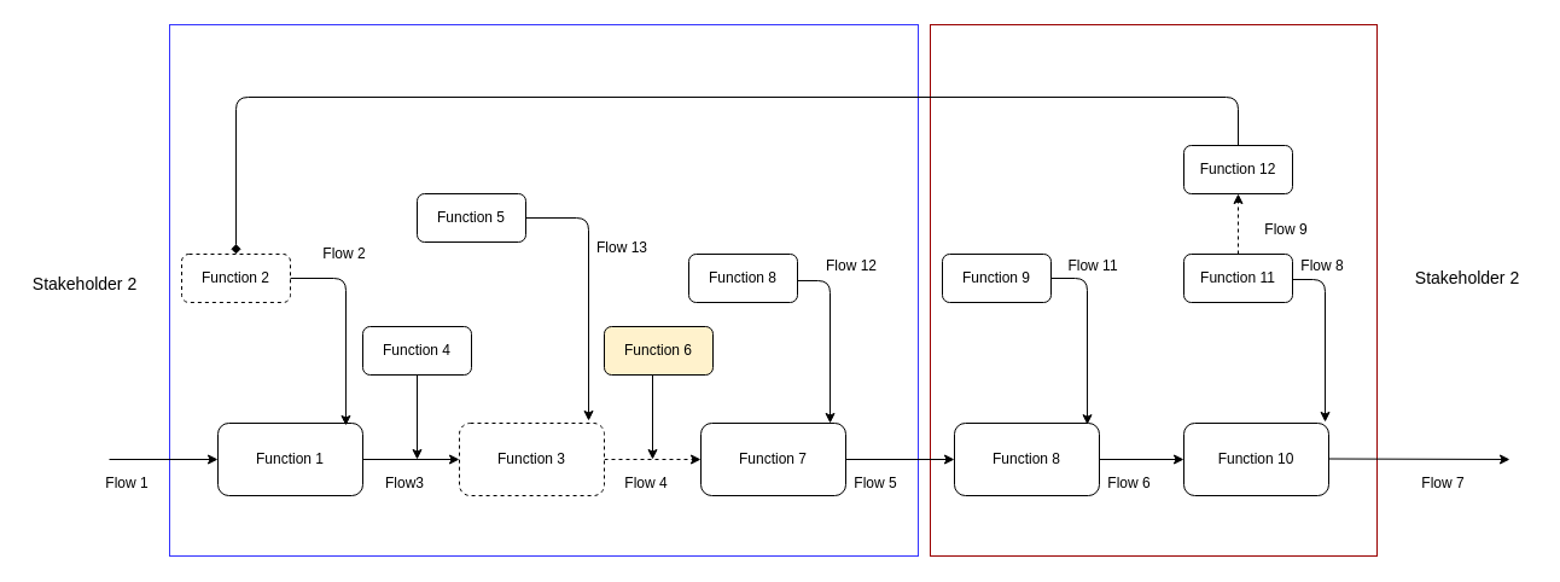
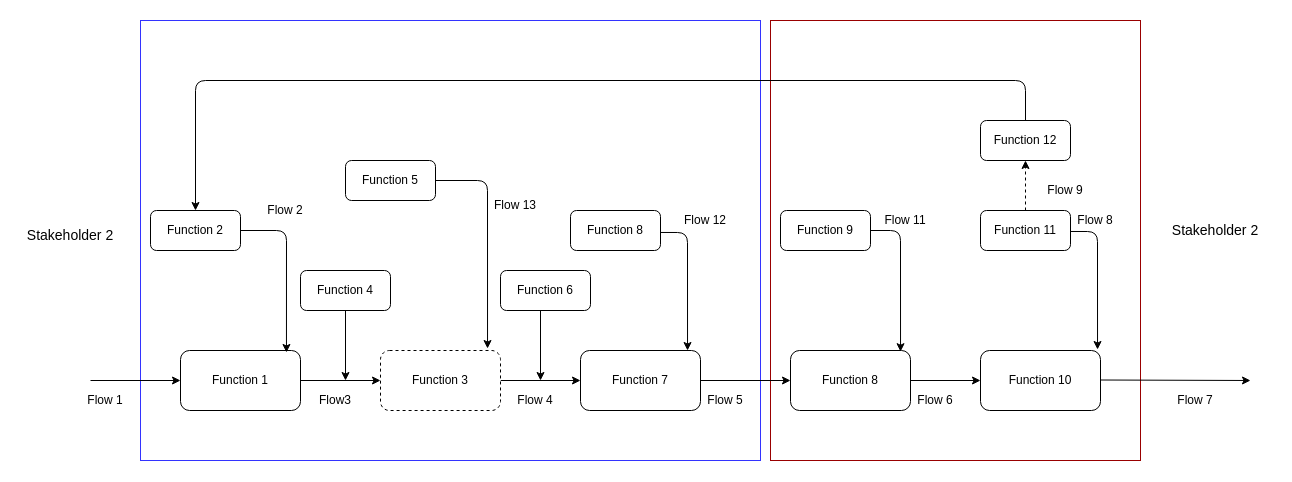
  <mxCell id="0" />
  <mxCell id="1" parent="0" />
  <mxCell id="2" value="" style="rounded=0;whiteSpace=wrap;html=1;shadow=0;strokeColor=#990000;" parent="1" vertex="1"><mxGeometry x="770" y="20" width="370" height="440" as="geometry" /></mxCell>
  <mxCell id="3" value="" style="rounded=0;whiteSpace=wrap;html=1;shadow=0;strokeColor=#3333FF;" parent="1" vertex="1"><mxGeometry x="140" y="20" width="620" height="440" as="geometry" /></mxCell>
  <mxCell id="4" value="" style="edgeStyle=orthogonalEdgeStyle;rounded=0;orthogonalLoop=1;jettySize=auto;html=1;" parent="1" source="5" target="7" edge="1"><mxGeometry relative="1" as="geometry" /></mxCell>
  <mxCell id="5" value="Function 1" style="rounded=1;whiteSpace=wrap;html=1;" parent="1" vertex="1"><mxGeometry x="180" y="350" width="120" height="60" as="geometry" /></mxCell>
- <mxCell id="6" value="" style="edgeStyle=orthogonalEdgeStyle;rounded=0;orthogonalLoop=1;jettySize=auto;html=1;dashed=1;" parent="1" source="7" target="9" edge="1"><mxGeometry relative="1" as="geometry" /></mxCell>
+ <mxCell id="6" value="" style="edgeStyle=orthogonalEdgeStyle;rounded=0;orthogonalLoop=1;jettySize=auto;html=1;" parent="1" source="7" target="9" edge="1"><mxGeometry relative="1" as="geometry" /></mxCell>
  <mxCell id="7" value="Function 3" style="whiteSpace=wrap;html=1;rounded=1;dashed=1;" parent="1" vertex="1"><mxGeometry x="380" y="350" width="120" height="60" as="geometry" /></mxCell>
  <mxCell id="8" value="" style="edgeStyle=orthogonalEdgeStyle;rounded=0;orthogonalLoop=1;jettySize=auto;html=1;" parent="1" source="9" target="11" edge="1"><mxGeometry relative="1" as="geometry" /></mxCell>
  <mxCell id="9" value="Function 7" style="whiteSpace=wrap;html=1;rounded=1;" parent="1" vertex="1"><mxGeometry x="580" y="350" width="120" height="60" as="geometry" /></mxCell>
  <mxCell id="10" value="" style="edgeStyle=orthogonalEdgeStyle;rounded=0;orthogonalLoop=1;jettySize=auto;html=1;" parent="1" source="11" target="12" edge="1"><mxGeometry relative="1" as="geometry" /></mxCell>
  <mxCell id="11" value="Function 8" style="whiteSpace=wrap;html=1;rounded=1;" parent="1" vertex="1"><mxGeometry x="790" y="350" width="120" height="60" as="geometry" /></mxCell>
  <mxCell id="12" value="Function 10" style="whiteSpace=wrap;html=1;rounded=1;" parent="1" vertex="1"><mxGeometry x="980" y="350" width="120" height="60" as="geometry" /></mxCell>
  <mxCell id="13" value="" style="endArrow=classic;html=1;" parent="1" target="5" edge="1"><mxGeometry width="50" height="50" relative="1" as="geometry"><mxPoint x="90" y="380" as="sourcePoint" /><mxPoint x="530" y="350" as="targetPoint" /></mxGeometry></mxCell>
  <mxCell id="14" value="Flow3" style="text;html=1;strokeColor=none;fillColor=none;align=center;verticalAlign=middle;whiteSpace=wrap;rounded=0;" parent="1" vertex="1"><mxGeometry x="310" y="390" width="50" height="20" as="geometry" /></mxCell>
- <mxCell id="15" value="Function 2" style="rounded=1;whiteSpace=wrap;html=1;dashed=1;" parent="1" vertex="1"><mxGeometry x="150" y="210" width="90" height="40" as="geometry" /></mxCell>
+ <mxCell id="15" value="Function 2" style="rounded=1;whiteSpace=wrap;html=1;" parent="1" vertex="1"><mxGeometry x="150" y="210" width="90" height="40" as="geometry" /></mxCell>
  <mxCell id="16" value="" style="edgeStyle=segmentEdgeStyle;endArrow=classic;html=1;exitX=1;exitY=0.5;exitDx=0;exitDy=0;entryX=0.883;entryY=0.033;entryDx=0;entryDy=0;entryPerimeter=0;" parent="1" source="15" target="5" edge="1"><mxGeometry width="50" height="50" relative="1" as="geometry"><mxPoint x="480" y="400" as="sourcePoint" /><mxPoint x="530" y="350" as="targetPoint" /></mxGeometry></mxCell>
  <mxCell id="17" value="Function 4" style="rounded=1;whiteSpace=wrap;html=1;" parent="1" vertex="1"><mxGeometry x="300" y="270" width="90" height="40" as="geometry" /></mxCell>
  <mxCell id="18" value="" style="endArrow=classic;html=1;exitX=0.5;exitY=1;exitDx=0;exitDy=0;" parent="1" source="17" edge="1"><mxGeometry width="50" height="50" relative="1" as="geometry"><mxPoint x="480" y="400" as="sourcePoint" /><mxPoint x="345" y="380" as="targetPoint" /></mxGeometry></mxCell>
  <mxCell id="19" value="Flow 2" style="text;html=1;strokeColor=none;fillColor=none;align=center;verticalAlign=middle;whiteSpace=wrap;rounded=0;" parent="1" vertex="1"><mxGeometry x="240" y="200" width="90" height="20" as="geometry" /></mxCell>
  <mxCell id="20" value="Function 5" style="rounded=1;whiteSpace=wrap;html=1;" parent="1" vertex="1"><mxGeometry x="345" y="160" width="90" height="40" as="geometry" /></mxCell>
  <mxCell id="21" value="" style="edgeStyle=segmentEdgeStyle;endArrow=classic;html=1;exitX=1;exitY=0.5;exitDx=0;exitDy=0;entryX=0.892;entryY=-0.033;entryDx=0;entryDy=0;entryPerimeter=0;" parent="1" source="20" target="7" edge="1"><mxGeometry width="50" height="50" relative="1" as="geometry"><mxPoint x="460" y="220" as="sourcePoint" /><mxPoint x="505.96" y="341.98" as="targetPoint" /></mxGeometry></mxCell>
- <mxCell id="22" value="Function 6" style="rounded=1;whiteSpace=wrap;html=1;fillColor=#fff2cc;" parent="1" vertex="1"><mxGeometry x="500" y="270" width="90" height="40" as="geometry" /></mxCell>
+ <mxCell id="22" value="Function 6" style="rounded=1;whiteSpace=wrap;html=1;" parent="1" vertex="1"><mxGeometry x="500" y="270" width="90" height="40" as="geometry" /></mxCell>
  <mxCell id="23" value="" style="endArrow=classic;html=1;exitX=0.5;exitY=1;exitDx=0;exitDy=0;" parent="1" edge="1"><mxGeometry width="50" height="50" relative="1" as="geometry"><mxPoint x="540" y="310" as="sourcePoint" /><mxPoint x="540" y="380" as="targetPoint" /></mxGeometry></mxCell>
  <mxCell id="24" value="Flow 4" style="text;html=1;strokeColor=none;fillColor=none;align=center;verticalAlign=middle;whiteSpace=wrap;rounded=0;" parent="1" vertex="1"><mxGeometry x="510" y="390" width="50" height="20" as="geometry" /></mxCell>
  <mxCell id="25" value="Flow 5" style="text;html=1;strokeColor=none;fillColor=none;align=center;verticalAlign=middle;whiteSpace=wrap;rounded=0;" parent="1" vertex="1"><mxGeometry x="700" y="390" width="50" height="20" as="geometry" /></mxCell>
  <mxCell id="26" value="Function 8" style="rounded=1;whiteSpace=wrap;html=1;" parent="1" vertex="1"><mxGeometry x="570" y="210" width="90" height="40" as="geometry" /></mxCell>
  <mxCell id="27" value="" style="edgeStyle=segmentEdgeStyle;endArrow=classic;html=1;exitX=1;exitY=0.5;exitDx=0;exitDy=0;entryX=0.892;entryY=-0.033;entryDx=0;entryDy=0;entryPerimeter=0;" parent="1" edge="1"><mxGeometry width="50" height="50" relative="1" as="geometry"><mxPoint x="660" y="231.98" as="sourcePoint" /><mxPoint x="687.04" y="350" as="targetPoint" /></mxGeometry></mxCell>
  <mxCell id="28" value="Flow 12" style="text;html=1;strokeColor=none;fillColor=none;align=center;verticalAlign=middle;whiteSpace=wrap;rounded=0;" parent="1" vertex="1"><mxGeometry x="660" y="210" width="90" height="20" as="geometry" /></mxCell>
  <mxCell id="29" value="Flow 6" style="text;html=1;strokeColor=none;fillColor=none;align=center;verticalAlign=middle;whiteSpace=wrap;rounded=0;" parent="1" vertex="1"><mxGeometry x="910" y="390" width="50" height="20" as="geometry" /></mxCell>
  <mxCell id="30" value="Flow 1" style="text;html=1;strokeColor=none;fillColor=none;align=center;verticalAlign=middle;whiteSpace=wrap;rounded=0;" parent="1" vertex="1"><mxGeometry x="80" y="390" width="50" height="20" as="geometry" /></mxCell>
  <mxCell id="31" value="Function 9" style="rounded=1;whiteSpace=wrap;html=1;" parent="1" vertex="1"><mxGeometry x="780" y="210" width="90" height="40" as="geometry" /></mxCell>
  <mxCell id="32" value="" style="edgeStyle=segmentEdgeStyle;endArrow=classic;html=1;exitX=1;exitY=0.5;exitDx=0;exitDy=0;entryX=0.917;entryY=0.02;entryDx=0;entryDy=0;entryPerimeter=0;" parent="1" source="31" target="11" edge="1"><mxGeometry width="50" height="50" relative="1" as="geometry"><mxPoint x="885" y="210" as="sourcePoint" /><mxPoint x="887.04" y="348.02" as="targetPoint" /><Array as="points"><mxPoint x="900" y="230" /></Array></mxGeometry></mxCell>
  <mxCell id="33" value="Function 11" style="rounded=1;whiteSpace=wrap;html=1;" parent="1" vertex="1"><mxGeometry x="980" y="210" width="90" height="40" as="geometry" /></mxCell>
  <mxCell id="34" value="" style="edgeStyle=segmentEdgeStyle;endArrow=classic;html=1;exitX=1;exitY=0.5;exitDx=0;exitDy=0;entryX=0.892;entryY=-0.033;entryDx=0;entryDy=0;entryPerimeter=0;" parent="1" edge="1"><mxGeometry width="50" height="50" relative="1" as="geometry"><mxPoint x="1070" y="230.99" as="sourcePoint" /><mxPoint x="1097.04" y="349.01" as="targetPoint" /></mxGeometry></mxCell>
  <mxCell id="35" value="Flow 8" style="text;html=1;strokeColor=none;fillColor=none;align=center;verticalAlign=middle;whiteSpace=wrap;rounded=0;" parent="1" vertex="1"><mxGeometry x="1050" y="210" width="90" height="20" as="geometry" /></mxCell>
  <mxCell id="36" value="" style="endArrow=classic;html=1;" parent="1" edge="1"><mxGeometry width="50" height="50" relative="1" as="geometry"><mxPoint x="1100" y="379.5" as="sourcePoint" /><mxPoint x="1250" y="380" as="targetPoint" /></mxGeometry></mxCell>
  <mxCell id="37" value="Flow 7" style="text;html=1;strokeColor=none;fillColor=none;align=center;verticalAlign=middle;whiteSpace=wrap;rounded=0;" parent="1" vertex="1"><mxGeometry x="1170" y="390" width="50" height="20" as="geometry" /></mxCell>
  <mxCell id="38" value="Function 12" style="rounded=1;whiteSpace=wrap;html=1;" parent="1" vertex="1"><mxGeometry x="980" y="120" width="90" height="40" as="geometry" /></mxCell>
  <mxCell id="39" value="" style="endArrow=classic;html=1;exitX=0.5;exitY=0;exitDx=0;exitDy=0;entryX=0.5;entryY=1;entryDx=0;entryDy=0;dashed=1;" parent="1" source="33" target="38" edge="1"><mxGeometry width="50" height="50" relative="1" as="geometry"><mxPoint x="610" y="320" as="sourcePoint" /><mxPoint x="660" y="270" as="targetPoint" /></mxGeometry></mxCell>
  <mxCell id="40" value="Flow 9" style="text;html=1;strokeColor=none;fillColor=none;align=center;verticalAlign=middle;whiteSpace=wrap;rounded=0;" parent="1" vertex="1"><mxGeometry x="1020" y="180" width="90" height="20" as="geometry" /></mxCell>
- <mxCell id="41" value="" style="edgeStyle=segmentEdgeStyle;endArrow=diamond;html=1;exitX=0.5;exitY=0;exitDx=0;exitDy=0;entryX=0.5;entryY=0;entryDx=0;entryDy=0;" parent="1" source="38" target="15" edge="1"><mxGeometry width="50" height="50" relative="1" as="geometry"><mxPoint x="470" y="240" as="sourcePoint" /><mxPoint x="110" y="220" as="targetPoint" /><Array as="points"><mxPoint x="1025" y="80" /><mxPoint x="195" y="80" /></Array></mxGeometry></mxCell>
+ <mxCell id="41" value="" style="edgeStyle=segmentEdgeStyle;endArrow=classic;html=1;exitX=0.5;exitY=0;exitDx=0;exitDy=0;entryX=0.5;entryY=0;entryDx=0;entryDy=0;" parent="1" source="38" target="15" edge="1"><mxGeometry width="50" height="50" relative="1" as="geometry"><mxPoint x="470" y="240" as="sourcePoint" /><mxPoint x="110" y="220" as="targetPoint" /><Array as="points"><mxPoint x="1025" y="80" /><mxPoint x="195" y="80" /></Array></mxGeometry></mxCell>
  <mxCell id="42" value="Flow 13" style="text;html=1;strokeColor=none;fillColor=none;align=center;verticalAlign=middle;whiteSpace=wrap;rounded=0;" parent="1" vertex="1"><mxGeometry x="470" y="195" width="90" height="20" as="geometry" /></mxCell>
  <mxCell id="43" value="Flow 11" style="text;html=1;strokeColor=none;fillColor=none;align=center;verticalAlign=middle;whiteSpace=wrap;rounded=0;" parent="1" vertex="1"><mxGeometry x="860" y="210" width="90" height="20" as="geometry" /></mxCell>
  <mxCell id="44" value="&lt;font style=&quot;font-size: 14px&quot;&gt;Stakeholder 2&lt;br&gt;&lt;/font&gt;" style="text;html=1;strokeColor=none;fillColor=none;align=center;verticalAlign=middle;whiteSpace=wrap;rounded=0;shadow=0;" parent="1" vertex="1"><mxGeometry y="210" width="100" height="50" as="geometry" x="20" /></mxCell>
  <mxCell id="45" value="&lt;font style=&quot;font-size: 14px&quot;&gt;Stakeholder 2&lt;font style=&quot;font-size: 14px&quot;&gt;&lt;b&gt;&lt;br&gt;&lt;/b&gt;&lt;/font&gt;&lt;/font&gt;" style="text;html=1;strokeColor=none;fillColor=none;align=center;verticalAlign=middle;whiteSpace=wrap;rounded=0;shadow=0;" parent="1" vertex="1"><mxGeometry x="1160" y="205" width="110" height="50" as="geometry" /></mxCell>
